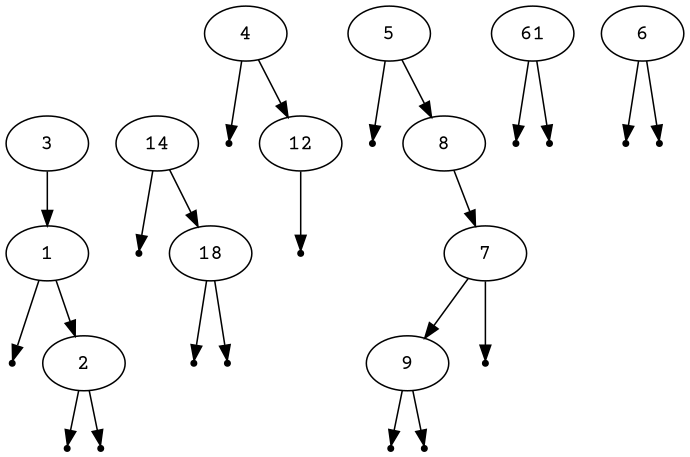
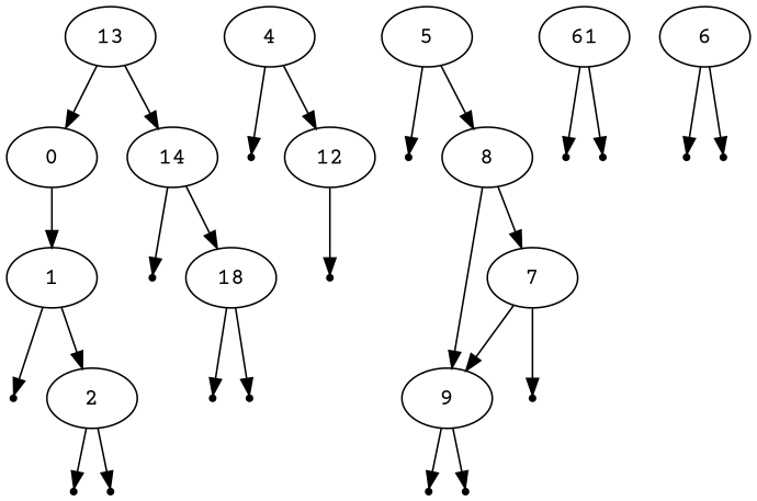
  digraph {
    fontname="Courier Prime"
    node [fontname="Courier Prime" shape=point]
    edge [fontname="Courier Prime"]
-   3 [shape=""]
+   13 [shape=""]
+   3 [label=0 shape=""]
    14 [shape=""]
    1 [shape=""]
    null0
    18 [shape=""]
    null13
    2 [shape=""]
    4 [shape=""]
    null3
    12 [shape=""]
    null1
    null2
    null14
    null15
    null4
    5 [shape=""]
    null7
    8 [shape=""]
    n20 [label=61 shape=""]
    null5
    null6
    7 [shape=""]
    9 [shape=""]
    null10
    null8
    null9
    6 [shape=""]
    null11
    null12
+   13 -> 3
+   13 -> 14
    3 -> 1
    14 -> null0
    14 -> 18
    1 -> null13
    1 -> 2
    18 -> null1
    18 -> null2
    2 -> null14
    2 -> null15
    4 -> null3
    4 -> 12
    12 -> null4
    5 -> null7
    5 -> 8
    8 -> 7
+   8 -> 9
    n20 -> null5
    n20 -> null6
    7 -> 9
    7 -> null10
    9 -> null8
    9 -> null9
    6 -> null11
    6 -> null12
  }
